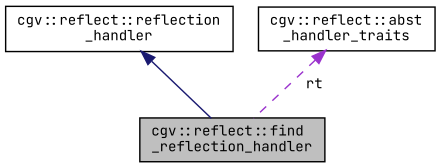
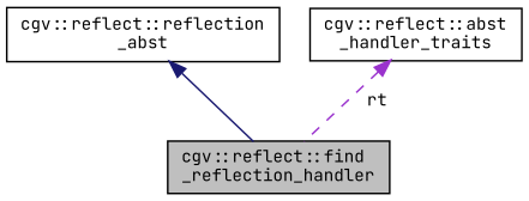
  digraph {
    fontname="JetBrains Mono"
    node [color=black fontname="JetBrains Mono" fontsize=10 shape=record]
    edge [dir=back fontname="JetBrains Mono" fontsize=10 labelfontname=Helvetica labelfontsize=10]
    n1 [fillcolor=grey75 fontcolor=black height=0.2 label="cgv::reflect::find\l_reflection_handler" style=filled width=0.4]
-   n2 [height=0.2 label="cgv::reflect::reflection\l_handler" width=0.4]
+   n2 [height=0.2 label="cgv::reflect::reflection\l_abst" width=0.4]
    n3 [height=0.2 label="cgv::reflect::abst\l_handler_traits" width=0.4]
    n2 -> n1 [color=midnightblue style=solid]
    n3 -> n1 [color=darkorchid3 label=" rt" style=dashed]
  }
